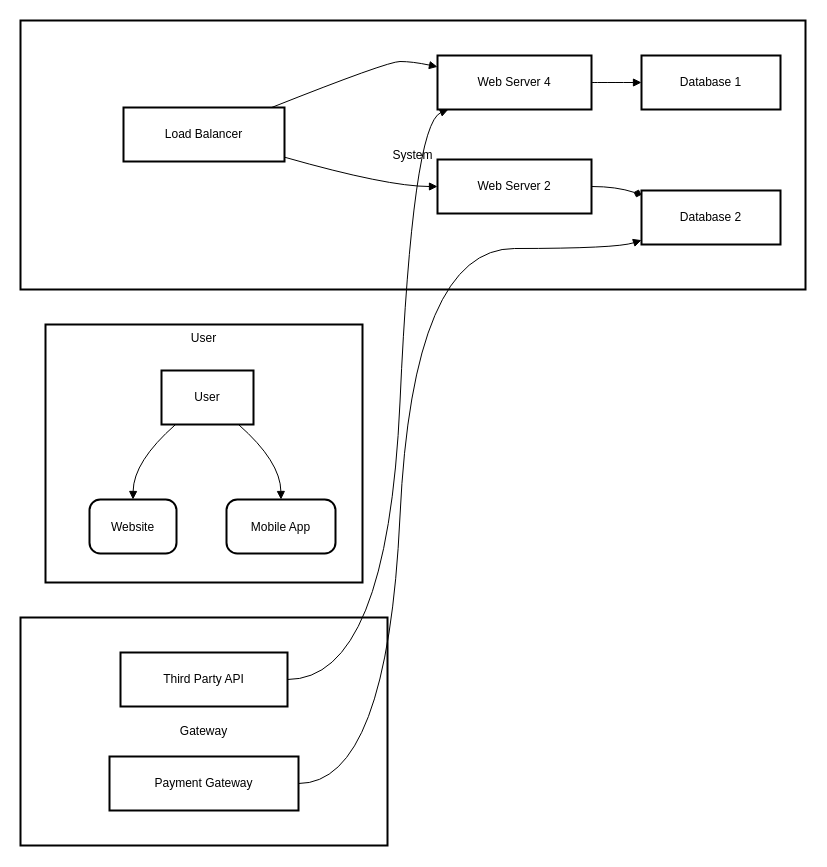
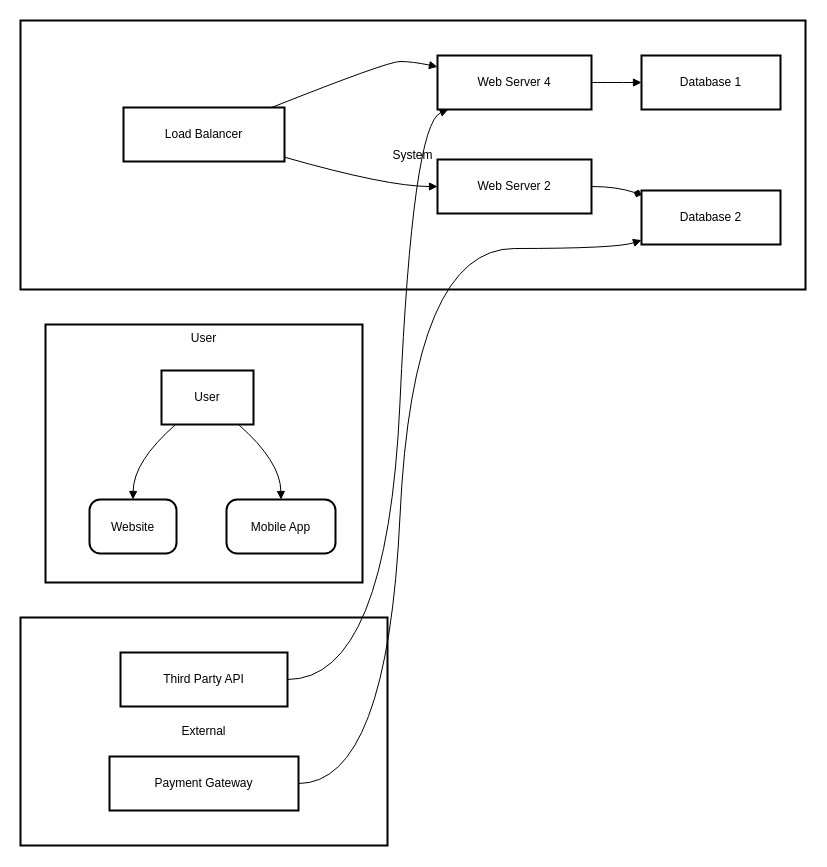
  <mxCell id="0" />
  <mxCell id="1" parent="0" />
- <mxCell id="2" value="Gateway" style="whiteSpace=wrap;strokeWidth=2;" vertex="1" parent="1"><mxGeometry x="20" y="617" width="367" height="228" as="geometry" /></mxCell>
+ <mxCell id="2" value="External" style="whiteSpace=wrap;strokeWidth=2;" vertex="1" parent="1"><mxGeometry x="20" y="617" width="367" height="228" as="geometry" /></mxCell>
  <mxCell id="3" value="System" style="whiteSpace=wrap;strokeWidth=2;" vertex="1" parent="1"><mxGeometry x="20" y="20" width="785" height="269" as="geometry" /></mxCell>
  <mxCell id="4" value="User" style="whiteSpace=wrap;strokeWidth=2;verticalAlign=top;" vertex="1" parent="1"><mxGeometry x="45" y="324" width="317" height="258" as="geometry" /></mxCell>
  <mxCell id="5" value="User" style="whiteSpace=wrap;strokeWidth=2;" vertex="1" parent="4"><mxGeometry x="116" y="46" width="92" height="54" as="geometry" /></mxCell>
  <mxCell id="6" value="Website" style="rounded=1;arcSize=20;strokeWidth=2" vertex="1" parent="4"><mxGeometry x="44" y="175" width="87" height="54" as="geometry" /></mxCell>
  <mxCell id="7" value="Mobile App" style="rounded=1;arcSize=20;strokeWidth=2" vertex="1" parent="4"><mxGeometry x="181" y="175" width="109" height="54" as="geometry" /></mxCell>
  <mxCell id="8" value="" style="curved=1;startArrow=none;endArrow=block;exitX=0.16;exitY=0.99;entryX=0.5;entryY=-0.01;" edge="1" parent="4" source="5" target="6"><mxGeometry relative="1" as="geometry"><Array as="points"><mxPoint x="88" y="137" /></Array></mxGeometry></mxCell>
  <mxCell id="9" value="" style="curved=1;startArrow=none;endArrow=block;exitX=0.83;exitY=0.99;entryX=0.5;entryY=-0.01;" edge="1" parent="4" source="5" target="7"><mxGeometry relative="1" as="geometry"><Array as="points"><mxPoint x="235" y="137" /></Array></mxGeometry></mxCell>
  <mxCell id="10" value="Load Balancer" style="whiteSpace=wrap;strokeWidth=2;" vertex="1" parent="1"><mxGeometry x="123" y="107" width="161" height="54" as="geometry" /></mxCell>
  <mxCell id="11" value="Web Server 4" style="whiteSpace=wrap;strokeWidth=2;" vertex="1" parent="1"><mxGeometry x="437" y="55" width="154" height="54" as="geometry" /></mxCell>
  <mxCell id="12" value="Web Server 2" style="whiteSpace=wrap;strokeWidth=2;" vertex="1" parent="1"><mxGeometry x="437" y="159" width="154" height="54" as="geometry" /></mxCell>
  <mxCell id="13" value="Database 1" style="whiteSpace=wrap;strokeWidth=2;" vertex="1" parent="1"><mxGeometry x="641" y="55" width="139" height="54" as="geometry" /></mxCell>
  <mxCell id="14" value="Database 2" style="whiteSpace=wrap;strokeWidth=2;" vertex="1" parent="1"><mxGeometry x="641" y="190" width="139" height="54" as="geometry" /></mxCell>
  <mxCell id="15" value="Third Party API" style="whiteSpace=wrap;strokeWidth=2;" vertex="1" parent="1"><mxGeometry x="120" y="652" width="167" height="54" as="geometry" /></mxCell>
  <mxCell id="16" value="Payment Gateway" style="whiteSpace=wrap;strokeWidth=2;" vertex="1" parent="1"><mxGeometry x="109" y="756" width="189" height="54" as="geometry" /></mxCell>
  <mxCell id="17" value="" style="curved=1;startArrow=none;endArrow=block;exitX=0.92;exitY=0;entryX=0;entryY=0.21;" edge="1" parent="1" source="10" target="11"><mxGeometry relative="1" as="geometry"><Array as="points"><mxPoint x="387" y="61" /><mxPoint x="412" y="61" /></Array></mxGeometry></mxCell>
  <mxCell id="18" value="" style="curved=1;startArrow=none;endArrow=block;exitX=1;exitY=0.92;entryX=0;entryY=0.5;" edge="1" parent="1" source="10" target="12"><mxGeometry relative="1" as="geometry"><Array as="points"><mxPoint x="387" y="186" /></Array></mxGeometry></mxCell>
  <mxCell id="19" value="" style="curved=1;startArrow=none;endArrow=block;exitX=1;exitY=0.5;entryX=0;entryY=0.5;" edge="1" parent="1" source="11" target="13"><mxGeometry relative="1" as="geometry"><Array as="points" /></mxGeometry></mxCell>
  <mxCell id="20" value="" style="curved=1;startArrow=none;endArrow=diamond;exitX=1;exitY=0.5;entryX=0;entryY=0.08;" edge="1" parent="1" source="12" target="14"><mxGeometry relative="1" as="geometry"><Array as="points"><mxPoint x="616" y="186" /></Array></mxGeometry></mxCell>
  <mxCell id="21" value="" style="curved=1;startArrow=none;endArrow=block;exitX=1;exitY=0.5;entryX=0.07;entryY=1;" edge="1" parent="1" source="15" target="11"><mxGeometry relative="1" as="geometry"><Array as="points"><mxPoint x="387" y="679" /><mxPoint x="412" y="124" /></Array></mxGeometry></mxCell>
  <mxCell id="22" value="" style="curved=1;startArrow=none;endArrow=block;exitX=1;exitY=0.5;entryX=0;entryY=0.92;" edge="1" parent="1" source="16" target="14"><mxGeometry relative="1" as="geometry"><Array as="points"><mxPoint x="387" y="783" /><mxPoint x="412" y="248" /><mxPoint x="616" y="248" /></Array></mxGeometry></mxCell>
